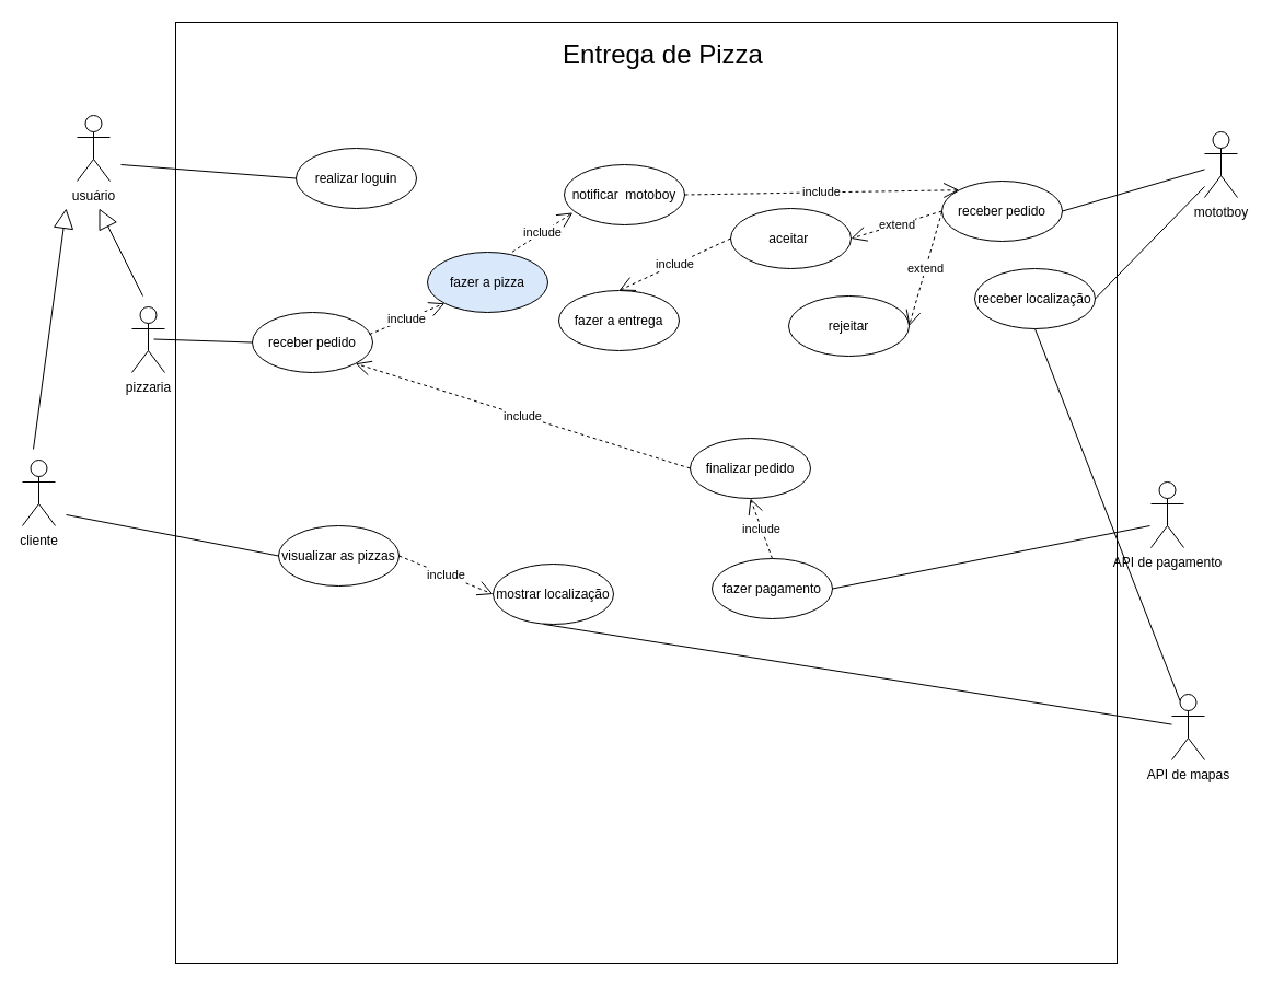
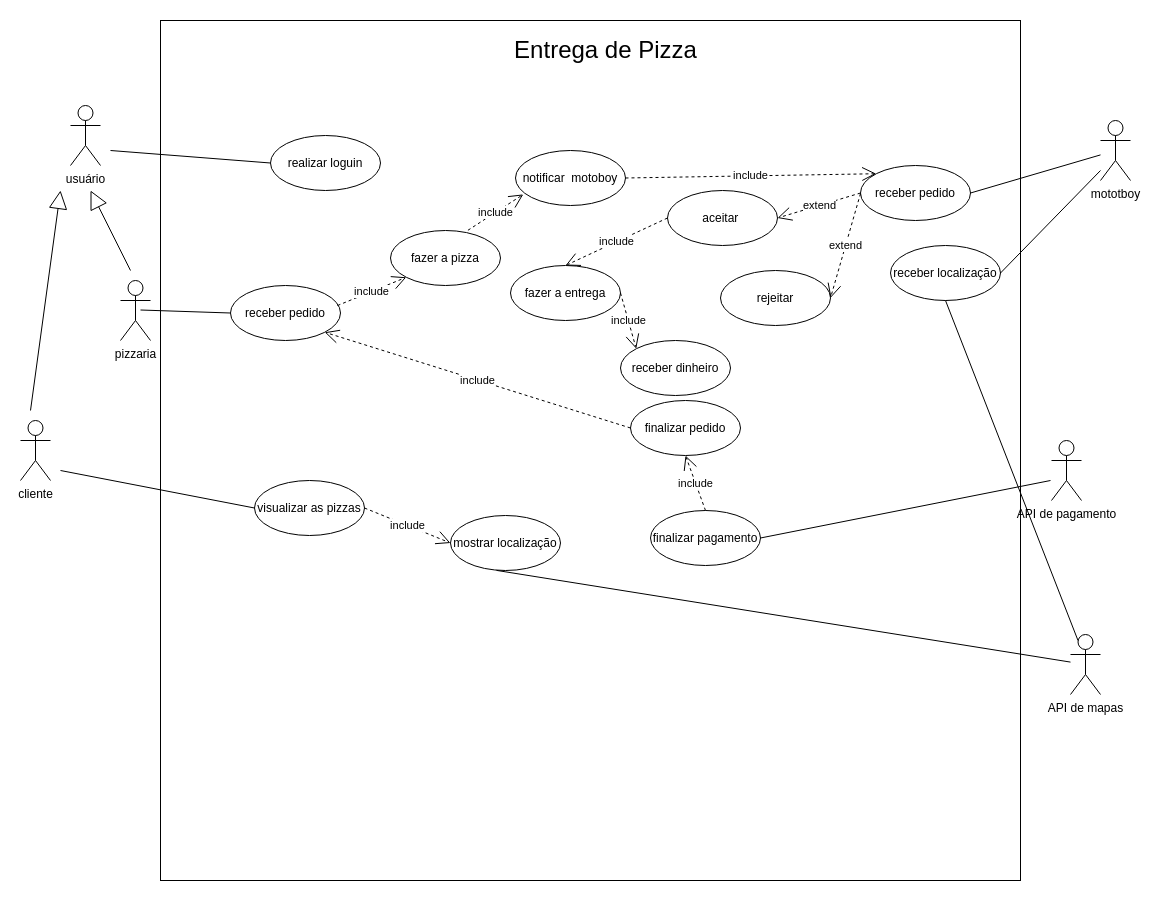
  <mxCell id="0" />
  <mxCell id="1" parent="0" />
  <mxCell id="2" value="" style="whiteSpace=wrap;html=1;aspect=fixed;" vertex="1" parent="1"><mxGeometry x="160" y="20" width="860" height="860" as="geometry" /></mxCell>
  <mxCell id="3" value="usuário" style="shape=umlActor;verticalLabelPosition=bottom;verticalAlign=top;html=1;outlineConnect=0;" vertex="1" parent="1"><mxGeometry x="70" y="105" width="30" height="60" as="geometry" /></mxCell>
  <mxCell id="4" value="pizzaria" style="shape=umlActor;verticalLabelPosition=bottom;verticalAlign=top;html=1;outlineConnect=0;" vertex="1" parent="1"><mxGeometry x="120" y="280" width="30" height="60" as="geometry" /></mxCell>
  <mxCell id="5" value="" style="endArrow=block;endSize=16;endFill=0;html=1;rounded=0;" edge="1" parent="1"><mxGeometry width="160" relative="1" as="geometry"><mxPoint x="130" y="270" as="sourcePoint" /><mxPoint x="90" y="190" as="targetPoint" /></mxGeometry></mxCell>
  <mxCell id="6" value="cliente" style="shape=umlActor;verticalLabelPosition=bottom;verticalAlign=top;html=1;outlineConnect=0;" vertex="1" parent="1"><mxGeometry x="20" y="420" width="30" height="60" as="geometry" /></mxCell>
  <mxCell id="7" value="" style="endArrow=block;endSize=16;endFill=0;html=1;rounded=0;" edge="1" parent="1"><mxGeometry width="160" relative="1" as="geometry"><mxPoint x="30" y="410" as="sourcePoint" /><mxPoint x="60" y="190" as="targetPoint" /></mxGeometry></mxCell>
  <mxCell id="8" value="&lt;font style=&quot;font-size: 24px;&quot;&gt;Entrega de Pizza&lt;/font&gt;" style="text;html=1;align=center;verticalAlign=middle;resizable=0;points=[];autosize=1;strokeColor=none;fillColor=none;" vertex="1" parent="1"><mxGeometry x="500" y="30" width="210" height="40" as="geometry" /></mxCell>
  <mxCell id="9" value="realizar loguin" style="ellipse;whiteSpace=wrap;html=1;" vertex="1" parent="1"><mxGeometry x="270" y="135" width="110" height="55" as="geometry" /></mxCell>
  <mxCell id="10" value="" style="endArrow=none;html=1;rounded=0;entryX=0;entryY=0.5;entryDx=0;entryDy=0;" edge="1" parent="1" target="9"><mxGeometry width="50" height="50" relative="1" as="geometry"><mxPoint x="110" y="150" as="sourcePoint" /><mxPoint x="440" y="300" as="targetPoint" /></mxGeometry></mxCell>
  <mxCell id="11" value="visualizar as pizzas" style="ellipse;whiteSpace=wrap;html=1;" vertex="1" parent="1"><mxGeometry x="254" y="480" width="110" height="55" as="geometry" /></mxCell>
  <mxCell id="12" value="" style="endArrow=none;html=1;rounded=0;entryX=0;entryY=0.5;entryDx=0;entryDy=0;" edge="1" parent="1" target="11"><mxGeometry width="50" height="50" relative="1" as="geometry"><mxPoint x="60" y="470" as="sourcePoint" /><mxPoint x="250" y="470" as="targetPoint" /></mxGeometry></mxCell>
  <mxCell id="13" value="mostrar localização" style="ellipse;whiteSpace=wrap;html=1;" vertex="1" parent="1"><mxGeometry x="450" y="515" width="110" height="55" as="geometry" /></mxCell>
  <mxCell id="14" value="include" style="endArrow=open;endSize=12;dashed=1;html=1;rounded=0;exitX=1;exitY=0.5;exitDx=0;exitDy=0;entryX=0;entryY=0.5;entryDx=0;entryDy=0;" edge="1" parent="1" source="11" target="13"><mxGeometry width="160" relative="1" as="geometry"><mxPoint x="319" y="505" as="sourcePoint" /><mxPoint x="319" y="580" as="targetPoint" /></mxGeometry></mxCell>
- <mxCell id="15" value="fazer pagamento" style="ellipse;whiteSpace=wrap;html=1;" vertex="1" parent="1"><mxGeometry x="650" y="510" width="110" height="55" as="geometry" /></mxCell>
+ <mxCell id="15" value="finalizar pagamento" style="ellipse;whiteSpace=wrap;html=1;" vertex="1" parent="1"><mxGeometry x="650" y="510" width="110" height="55" as="geometry" /></mxCell>
  <mxCell id="16" value="finalizar pedido" style="ellipse;whiteSpace=wrap;html=1;" vertex="1" parent="1"><mxGeometry x="630" y="400" width="110" height="55" as="geometry" /></mxCell>
  <mxCell id="17" value="include" style="endArrow=open;endSize=12;dashed=1;html=1;rounded=0;exitX=0.5;exitY=0;exitDx=0;exitDy=0;entryX=0.5;entryY=1;entryDx=0;entryDy=0;" edge="1" parent="1" source="15" target="16"><mxGeometry width="160" relative="1" as="geometry"><mxPoint x="570" y="508" as="sourcePoint" /><mxPoint x="660" y="508" as="targetPoint" /></mxGeometry></mxCell>
  <mxCell id="18" value="API de pagamento" style="shape=umlActor;verticalLabelPosition=bottom;verticalAlign=top;html=1;outlineConnect=0;" vertex="1" parent="1"><mxGeometry x="1051" y="440" width="30" height="60" as="geometry" /></mxCell>
  <mxCell id="19" value="" style="endArrow=none;html=1;rounded=0;exitX=1;exitY=0.5;exitDx=0;exitDy=0;" edge="1" parent="1" source="15"><mxGeometry width="50" height="50" relative="1" as="geometry"><mxPoint x="690" y="440" as="sourcePoint" /><mxPoint x="1050" y="480" as="targetPoint" /></mxGeometry></mxCell>
  <mxCell id="20" value="receber pedido" style="ellipse;whiteSpace=wrap;html=1;" vertex="1" parent="1"><mxGeometry x="230" y="285" width="110" height="55" as="geometry" /></mxCell>
  <mxCell id="21" value="" style="endArrow=none;html=1;rounded=0;entryX=0;entryY=0.5;entryDx=0;entryDy=0;" edge="1" parent="1" target="20"><mxGeometry width="50" height="50" relative="1" as="geometry"><mxPoint x="140" y="309.5" as="sourcePoint" /><mxPoint x="330" y="309.5" as="targetPoint" /></mxGeometry></mxCell>
  <mxCell id="22" value="mototboy" style="shape=umlActor;verticalLabelPosition=bottom;verticalAlign=top;html=1;outlineConnect=0;" vertex="1" parent="1"><mxGeometry x="1100" y="120" width="30" height="60" as="geometry" /></mxCell>
  <mxCell id="23" value="receber pedido" style="ellipse;whiteSpace=wrap;html=1;" vertex="1" parent="1"><mxGeometry x="860" y="165" width="110" height="55" as="geometry" /></mxCell>
  <mxCell id="24" value="" style="endArrow=none;html=1;rounded=0;exitX=1;exitY=0.5;exitDx=0;exitDy=0;" edge="1" parent="1" source="23" target="22"><mxGeometry width="50" height="50" relative="1" as="geometry"><mxPoint x="730" y="220" as="sourcePoint" /><mxPoint x="780" y="170" as="targetPoint" /></mxGeometry></mxCell>
  <mxCell id="25" value="receber localização" style="ellipse;whiteSpace=wrap;html=1;" vertex="1" parent="1"><mxGeometry x="890" y="245" width="110" height="55" as="geometry" /></mxCell>
  <mxCell id="26" value="API de mapas" style="shape=umlActor;verticalLabelPosition=bottom;verticalAlign=top;html=1;outlineConnect=0;" vertex="1" parent="1"><mxGeometry x="1070" y="634" width="30" height="60" as="geometry" /></mxCell>
  <mxCell id="27" value="" style="endArrow=none;html=1;rounded=0;exitX=0.418;exitY=0.998;exitDx=0;exitDy=0;exitPerimeter=0;" edge="1" parent="1" source="13" target="26"><mxGeometry width="50" height="50" relative="1" as="geometry"><mxPoint x="770" y="508" as="sourcePoint" /><mxPoint x="1060" y="490" as="targetPoint" /></mxGeometry></mxCell>
  <mxCell id="28" value="" style="endArrow=none;html=1;rounded=0;exitX=1;exitY=0.5;exitDx=0;exitDy=0;" edge="1" parent="1" source="25"><mxGeometry width="50" height="50" relative="1" as="geometry"><mxPoint x="980" y="203" as="sourcePoint" /><mxPoint x="1100" y="170" as="targetPoint" /></mxGeometry></mxCell>
  <mxCell id="29" value="" style="endArrow=none;html=1;rounded=0;exitX=0.5;exitY=1;exitDx=0;exitDy=0;entryX=0.25;entryY=0.1;entryDx=0;entryDy=0;entryPerimeter=0;" edge="1" parent="1" source="25" target="26"><mxGeometry width="50" height="50" relative="1" as="geometry"><mxPoint x="920" y="300" as="sourcePoint" /><mxPoint x="1090" y="620" as="targetPoint" /></mxGeometry></mxCell>
  <mxCell id="30" value="aceitar&amp;nbsp;" style="ellipse;whiteSpace=wrap;html=1;" vertex="1" parent="1"><mxGeometry x="667" y="190" width="110" height="55" as="geometry" /></mxCell>
  <mxCell id="31" value="rejeitar" style="ellipse;whiteSpace=wrap;html=1;" vertex="1" parent="1"><mxGeometry x="720" y="270" width="110" height="55" as="geometry" /></mxCell>
  <mxCell id="32" value="extend" style="endArrow=open;endSize=12;dashed=1;html=1;rounded=0;exitX=0;exitY=0.5;exitDx=0;exitDy=0;entryX=1;entryY=0.5;entryDx=0;entryDy=0;" edge="1" parent="1" source="23" target="30"><mxGeometry width="160" relative="1" as="geometry"><mxPoint x="530" y="350" as="sourcePoint" /><mxPoint x="690" y="350" as="targetPoint" /></mxGeometry></mxCell>
  <mxCell id="33" value="extend" style="endArrow=open;endSize=12;dashed=1;html=1;rounded=0;entryX=1;entryY=0.5;entryDx=0;entryDy=0;" edge="1" parent="1" target="31"><mxGeometry width="160" relative="1" as="geometry"><mxPoint x="860" y="193" as="sourcePoint" /><mxPoint x="787" y="228" as="targetPoint" /></mxGeometry></mxCell>
- <mxCell id="34" value="fazer a pizza" style="ellipse;whiteSpace=wrap;html=1;fillColor=#dae8fc;" vertex="1" parent="1"><mxGeometry x="390" y="230" width="110" height="55" as="geometry" /></mxCell>
+ <mxCell id="34" value="fazer a pizza" style="ellipse;whiteSpace=wrap;html=1;" vertex="1" parent="1"><mxGeometry x="390" y="230" width="110" height="55" as="geometry" /></mxCell>
  <mxCell id="35" value="include" style="endArrow=open;endSize=12;dashed=1;html=1;rounded=0;exitX=0.973;exitY=0.364;exitDx=0;exitDy=0;exitPerimeter=0;entryX=0;entryY=1;entryDx=0;entryDy=0;" edge="1" parent="1" source="20" target="34"><mxGeometry width="160" relative="1" as="geometry"><mxPoint x="430" y="280" as="sourcePoint" /><mxPoint x="590" y="280" as="targetPoint" /></mxGeometry></mxCell>
  <mxCell id="36" value="notificar&amp;nbsp; motoboy" style="ellipse;whiteSpace=wrap;html=1;" vertex="1" parent="1"><mxGeometry x="515" y="150" width="110" height="55" as="geometry" /></mxCell>
  <mxCell id="37" value="include" style="endArrow=open;endSize=12;dashed=1;html=1;rounded=0;exitX=0.704;exitY=-0.004;exitDx=0;exitDy=0;exitPerimeter=0;entryX=0.071;entryY=0.798;entryDx=0;entryDy=0;entryPerimeter=0;" edge="1" parent="1" source="34" target="36"><mxGeometry width="160" relative="1" as="geometry"><mxPoint x="347" y="315" as="sourcePoint" /><mxPoint x="416" y="287" as="targetPoint" /></mxGeometry></mxCell>
  <mxCell id="38" value="include" style="endArrow=open;endSize=12;dashed=1;html=1;rounded=0;exitX=1;exitY=0.5;exitDx=0;exitDy=0;entryX=0;entryY=0;entryDx=0;entryDy=0;" edge="1" parent="1" source="36" target="23"><mxGeometry width="160" relative="1" as="geometry"><mxPoint x="477" y="240" as="sourcePoint" /><mxPoint x="518" y="204" as="targetPoint" /></mxGeometry></mxCell>
  <mxCell id="39" value="include" style="endArrow=open;endSize=12;dashed=1;html=1;rounded=0;entryX=1;entryY=1;entryDx=0;entryDy=0;exitX=0;exitY=0.5;exitDx=0;exitDy=0;" edge="1" parent="1" source="16" target="20"><mxGeometry width="160" relative="1" as="geometry"><mxPoint x="540" y="400" as="sourcePoint" /><mxPoint x="700" y="400" as="targetPoint" /></mxGeometry></mxCell>
  <mxCell id="40" value="fazer a entrega" style="ellipse;whiteSpace=wrap;html=1;" vertex="1" parent="1"><mxGeometry x="510" y="265" width="110" height="55" as="geometry" /></mxCell>
+ <mxCell id="41" value="receber dinheiro" style="ellipse;whiteSpace=wrap;html=1;" vertex="1" parent="1"><mxGeometry x="620" y="340" width="110" height="55" as="geometry" /></mxCell>
  <mxCell id="42" value="include" style="endArrow=open;endSize=12;dashed=1;html=1;rounded=0;exitX=0;exitY=0.5;exitDx=0;exitDy=0;entryX=0.5;entryY=0;entryDx=0;entryDy=0;" edge="1" parent="1" source="30" target="40"><mxGeometry width="160" relative="1" as="geometry"><mxPoint x="870" y="203" as="sourcePoint" /><mxPoint x="787" y="228" as="targetPoint" /></mxGeometry></mxCell>
+ <mxCell id="43" value="include" style="endArrow=open;endSize=12;dashed=1;html=1;rounded=0;exitX=1;exitY=0.5;exitDx=0;exitDy=0;entryX=0;entryY=0;entryDx=0;entryDy=0;" edge="1" parent="1" source="40" target="41"><mxGeometry width="160" relative="1" as="geometry"><mxPoint x="677" y="228" as="sourcePoint" /><mxPoint x="575" y="275" as="targetPoint" /></mxGeometry></mxCell>
